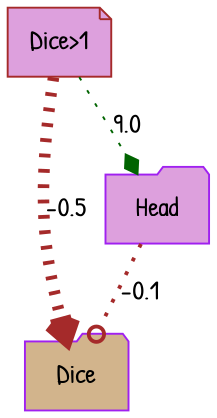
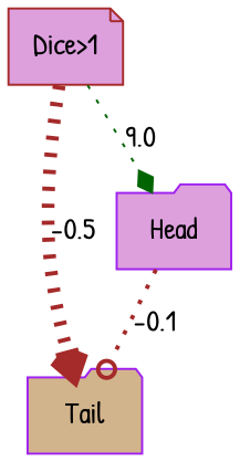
  digraph {
    fontname="Patrick Hand"
    node [color=purple fillcolor=plum fontname="Patrick Hand" shape=folder style=filled]
    edge [color=brown fontname="Patrick Hand" style=dotted]
-   n1 [fillcolor=tan label=Dice]
+   n1 [fillcolor=tan label=Tail]
    n2 [label=Head]
    n3 [color=brown label="Dice>1" shape=note]
    n2 -> n1 [arrowhead=odot label=-0.1 penwidth=2]
    n3 -> n1 [arrowhead=vee label=-0.5 penwidth=6]
    n3 -> n2 [arrowhead=diamond color=darkgreen label=9.0 penwidth=1]
  }
